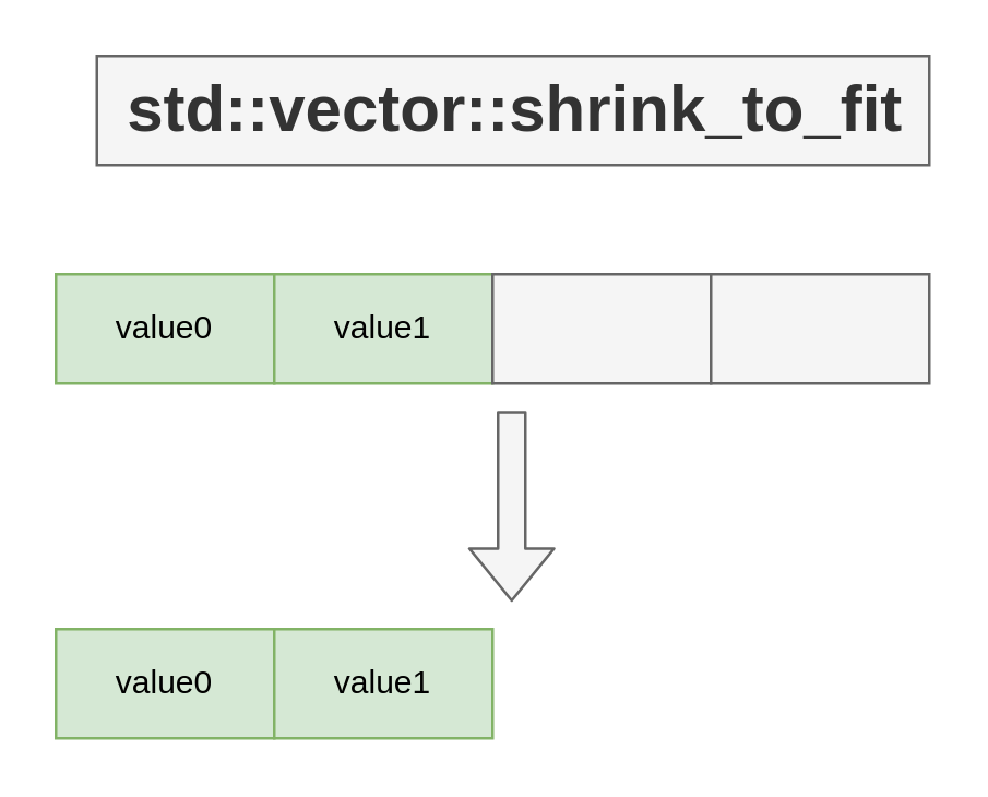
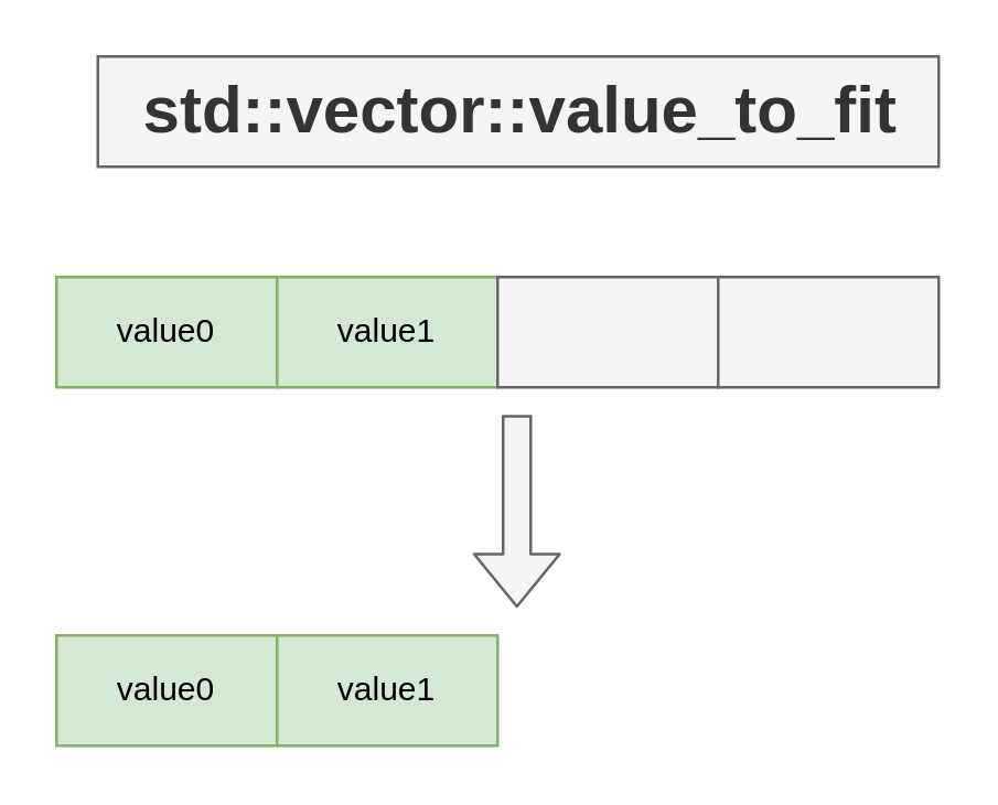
  <mxCell id="0" />
  <mxCell id="1" parent="0" />
- <mxCell id="2" value="std::vector::shrink_to_fit" style="text;strokeColor=#666666;fillColor=#f5f5f5;html=1;fontSize=24;fontStyle=1;verticalAlign=middle;align=center;shadow=0;labelBorderColor=none;fontColor=#333333;" parent="1" vertex="1"><mxGeometry x="35" y="20" width="305" height="40" as="geometry" /></mxCell>
+ <mxCell id="2" value="std::vector::value_to_fit" style="text;strokeColor=#666666;fillColor=#f5f5f5;html=1;fontSize=24;fontStyle=1;verticalAlign=middle;align=center;shadow=0;labelBorderColor=none;fontColor=#333333;" parent="1" vertex="1"><mxGeometry x="35" y="20" width="305" height="40" as="geometry" /></mxCell>
  <mxCell id="3" value="value0" style="rounded=0;whiteSpace=wrap;html=1;shadow=0;labelBorderColor=none;strokeColor=#82b366;fillColor=#d5e8d4;fontColor=#000000;" parent="1" vertex="1"><mxGeometry x="20" y="100" width="80" height="40" as="geometry" /></mxCell>
  <mxCell id="4" value="value1" style="rounded=0;whiteSpace=wrap;html=1;shadow=0;labelBorderColor=none;strokeColor=#82b366;fillColor=#d5e8d4;fontColor=#000000;" parent="1" vertex="1"><mxGeometry x="100" y="100" width="80" height="40" as="geometry" /></mxCell>
  <mxCell id="5" value="" style="rounded=0;whiteSpace=wrap;html=1;shadow=0;labelBorderColor=none;strokeColor=#666666;fillColor=#f5f5f5;fontColor=#333333;" vertex="1" parent="1"><mxGeometry x="180" y="100" width="80" height="40" as="geometry" /></mxCell>
  <mxCell id="6" value="" style="rounded=0;whiteSpace=wrap;html=1;shadow=0;labelBorderColor=none;strokeColor=#666666;fillColor=#f5f5f5;fontColor=#333333;" vertex="1" parent="1"><mxGeometry x="260" y="100" width="80" height="40" as="geometry" /></mxCell>
  <mxCell id="7" value="value0" style="rounded=0;whiteSpace=wrap;html=1;shadow=0;labelBorderColor=none;strokeColor=#82b366;fillColor=#d5e8d4;fontColor=#000000;" vertex="1" parent="1"><mxGeometry x="20" y="230" width="80" height="40" as="geometry" /></mxCell>
  <mxCell id="8" value="value1" style="rounded=0;whiteSpace=wrap;html=1;shadow=0;labelBorderColor=none;strokeColor=#82b366;fillColor=#d5e8d4;fontColor=#000000;" vertex="1" parent="1"><mxGeometry x="100" y="230" width="80" height="40" as="geometry" /></mxCell>
  <mxCell id="9" value="" style="shape=flexArrow;endArrow=classic;html=1;fillColor=#f5f5f5;strokeColor=#666666;" edge="1" parent="1"><mxGeometry width="50" height="50" relative="1" as="geometry"><mxPoint x="187" y="150" as="sourcePoint" /><mxPoint x="187" y="220" as="targetPoint" /></mxGeometry></mxCell>
